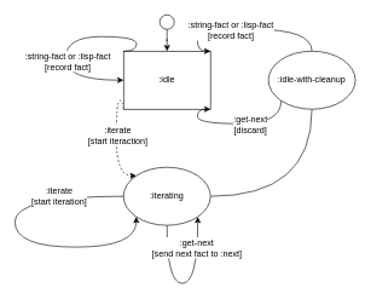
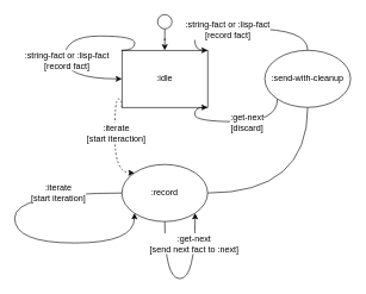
  <mxCell id="0" />
  <mxCell id="1" parent="0" />
  <mxCell id="2" style="edgeStyle=orthogonalEdgeStyle;orthogonalLoop=1;jettySize=auto;html=1;exitX=0.5;exitY=1;exitDx=0;exitDy=0;curved=1;" edge="1" parent="1" source="3" target="6"><mxGeometry relative="1" as="geometry" /></mxCell>
  <mxCell id="3" value="" style="ellipse;whiteSpace=wrap;html=1;aspect=fixed;" vertex="1" parent="1"><mxGeometry x="220" y="20" width="20" height="20" as="geometry" /></mxCell>
  <mxCell id="4" style="edgeStyle=orthogonalEdgeStyle;curved=1;orthogonalLoop=1;jettySize=auto;html=1;exitX=0;exitY=1;exitDx=0;exitDy=0;entryX=0;entryY=0;entryDx=0;entryDy=0;dashed=1;" edge="1" parent="1" source="6" target="8"><mxGeometry relative="1" as="geometry"><Array as="points"><mxPoint x="160" y="138" /><mxPoint x="160" y="242" /></Array></mxGeometry></mxCell>
  <mxCell id="5" value=":iterate&lt;br&gt;[start iteraction]" style="text;html=1;align=center;verticalAlign=middle;resizable=0;points=[];;labelBackgroundColor=#ffffff;" vertex="1" connectable="0" parent="4"><mxGeometry x="-0.096" y="1" relative="1" as="geometry"><mxPoint as="offset" /></mxGeometry></mxCell>
  <mxCell id="6" value=":idle" style="whiteSpace=wrap;html=1;rounded=0;" vertex="1" parent="1"><mxGeometry x="170" y="70" width="120" height="80" as="geometry" /></mxCell>
  <mxCell id="7" style="edgeStyle=orthogonalEdgeStyle;curved=1;orthogonalLoop=1;jettySize=auto;html=1;exitX=1;exitY=0.5;exitDx=0;exitDy=0;entryX=0.5;entryY=1;entryDx=0;entryDy=0;endArrow=none;" edge="1" parent="1" source="8" target="14"><mxGeometry relative="1" as="geometry" /></mxCell>
- <mxCell id="8" value=":iterating" style="ellipse;whiteSpace=wrap;html=1;" vertex="1" parent="1"><mxGeometry x="170" y="230" width="120" height="80" as="geometry" /></mxCell>
+ <mxCell id="8" value=":record" style="ellipse;whiteSpace=wrap;html=1;" vertex="1" parent="1"><mxGeometry x="170" y="230" width="120" height="80" as="geometry" /></mxCell>
  <mxCell id="9" style="edgeStyle=orthogonalEdgeStyle;curved=1;orthogonalLoop=1;jettySize=auto;html=1;exitX=0.5;exitY=0;exitDx=0;exitDy=0;entryX=1;entryY=0;entryDx=0;entryDy=0;" edge="1" parent="1" source="14" target="6"><mxGeometry relative="1" as="geometry"><Array as="points"><mxPoint x="430" y="40" /><mxPoint x="272" y="40" /></Array></mxGeometry></mxCell>
  <mxCell id="10" value="Text" style="text;html=1;align=center;verticalAlign=middle;resizable=0;points=[];;labelBackgroundColor=#ffffff;" vertex="1" connectable="0" parent="9"><mxGeometry x="0.139" y="2" relative="1" as="geometry"><mxPoint as="offset" /></mxGeometry></mxCell>
  <mxCell id="11" value=":string-fact or :lisp-fact&lt;br&gt;[record fact]" style="text;html=1;align=center;verticalAlign=middle;resizable=0;points=[];;labelBackgroundColor=#ffffff;" vertex="1" connectable="0" parent="9"><mxGeometry x="-0.139" y="-2" relative="1" as="geometry"><mxPoint x="-41" y="2" as="offset" /></mxGeometry></mxCell>
  <mxCell id="12" style="edgeStyle=orthogonalEdgeStyle;curved=1;orthogonalLoop=1;jettySize=auto;html=1;exitX=0;exitY=1;exitDx=0;exitDy=0;entryX=1;entryY=1;entryDx=0;entryDy=0;" edge="1" parent="1" source="14" target="6"><mxGeometry relative="1" as="geometry"><Array as="points"><mxPoint x="388" y="170" /><mxPoint x="272" y="170" /></Array></mxGeometry></mxCell>
  <mxCell id="13" value=":get-next&lt;br&gt;[discard]" style="text;html=1;align=center;verticalAlign=middle;resizable=0;points=[];;labelBackgroundColor=#ffffff;" vertex="1" connectable="0" parent="12"><mxGeometry x="-0.189" relative="1" as="geometry"><mxPoint as="offset" /></mxGeometry></mxCell>
- <mxCell id="14" value=":idle-with-cleanup" style="ellipse;whiteSpace=wrap;html=1;" vertex="1" parent="1"><mxGeometry x="370" y="70" width="120" height="80" as="geometry" /></mxCell>
+ <mxCell id="14" value=":send-with-cleanup" style="ellipse;whiteSpace=wrap;html=1;" vertex="1" parent="1"><mxGeometry x="370" y="70" width="120" height="80" as="geometry" /></mxCell>
  <mxCell id="15" style="edgeStyle=orthogonalEdgeStyle;curved=1;orthogonalLoop=1;jettySize=auto;html=1;exitX=0;exitY=0;exitDx=0;exitDy=0;entryX=0;entryY=0.5;entryDx=0;entryDy=0;" edge="1" parent="1" source="6" target="6"><mxGeometry relative="1" as="geometry"><Array as="points"><mxPoint x="188" y="50" /><mxPoint x="90" y="50" /><mxPoint x="90" y="110" /></Array></mxGeometry></mxCell>
  <mxCell id="16" value=":string-fact or :lisp-fact&lt;br&gt;[record fact]" style="text;html=1;align=center;verticalAlign=middle;resizable=0;points=[];;labelBackgroundColor=#ffffff;" vertex="1" connectable="0" parent="15"><mxGeometry x="0.23" y="2" relative="1" as="geometry"><mxPoint as="offset" /></mxGeometry></mxCell>
  <mxCell id="17" style="edgeStyle=orthogonalEdgeStyle;curved=1;orthogonalLoop=1;jettySize=auto;html=1;exitX=0;exitY=0.5;exitDx=0;exitDy=0;entryX=0;entryY=1;entryDx=0;entryDy=0;" edge="1" parent="1" source="8" target="8"><mxGeometry relative="1" as="geometry"><Array as="points"><mxPoint x="20" y="270" /><mxPoint x="20" y="340" /><mxPoint x="188" y="340" /></Array></mxGeometry></mxCell>
  <mxCell id="18" value=":iterate&lt;br&gt;[start iteration]" style="text;html=1;align=center;verticalAlign=middle;resizable=0;points=[];;labelBackgroundColor=#ffffff;" vertex="1" connectable="0" parent="17"><mxGeometry x="-0.006" y="39" relative="1" as="geometry"><mxPoint x="21" y="-64" as="offset" /></mxGeometry></mxCell>
  <mxCell id="19" style="edgeStyle=orthogonalEdgeStyle;curved=1;orthogonalLoop=1;jettySize=auto;html=1;exitX=0.5;exitY=1;exitDx=0;exitDy=0;entryX=1;entryY=1;entryDx=0;entryDy=0;" edge="1" parent="1" source="8" target="8"><mxGeometry relative="1" as="geometry"><Array as="points"><mxPoint x="230" y="390" /><mxPoint x="272" y="390" /></Array></mxGeometry></mxCell>
  <mxCell id="20" value=":get-next&lt;br&gt;[send next fact to :next]" style="text;html=1;align=center;verticalAlign=middle;resizable=0;points=[];;labelBackgroundColor=#ffffff;" vertex="1" connectable="0" parent="19"><mxGeometry x="0.065" y="19" relative="1" as="geometry"><mxPoint x="6" y="-31" as="offset" /></mxGeometry></mxCell>
